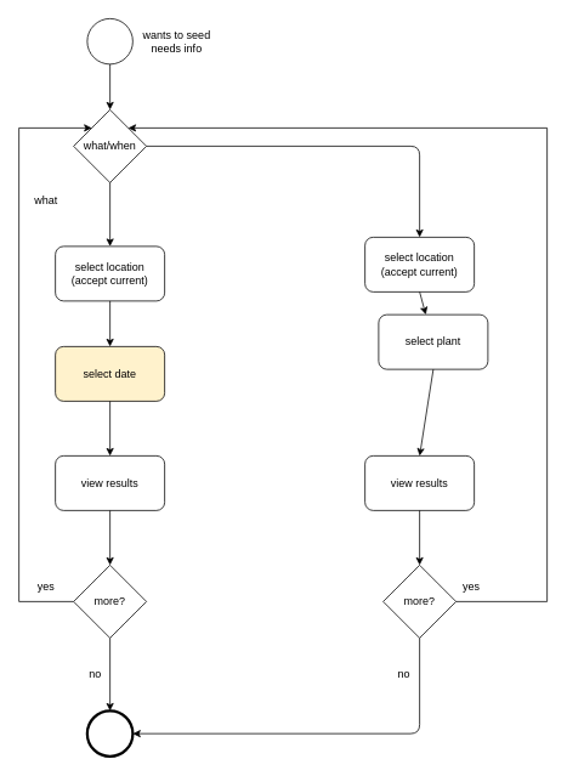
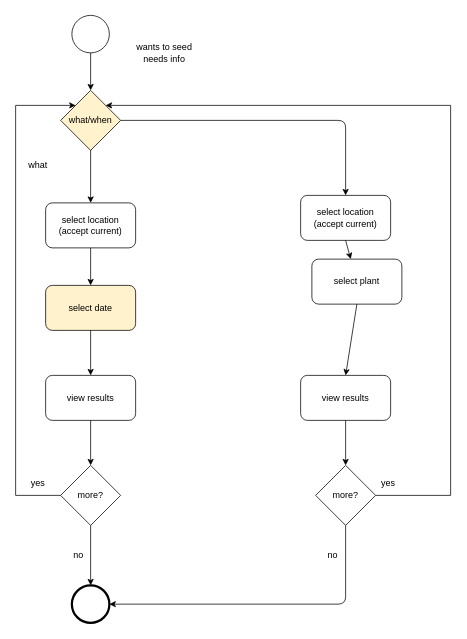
  <mxCell id="0" />
  <mxCell id="1" parent="0" />
  <mxCell id="2" value="select location (accept current)" style="rounded=1;whiteSpace=wrap;html=1;" vertex="1" parent="1"><mxGeometry x="60" y="270" width="120" height="60" as="geometry" /></mxCell>
  <mxCell id="3" value="" style="edgeStyle=orthogonalEdgeStyle;rounded=0;orthogonalLoop=1;jettySize=auto;html=1;entryX=0;entryY=0;entryDx=0;entryDy=0;exitX=0;exitY=0.5;exitDx=0;exitDy=0;" edge="1" parent="1" source="4" target="16"><mxGeometry relative="1" as="geometry"><mxPoint x="240" y="305" as="targetPoint" /><Array as="points"><mxPoint x="20" y="660" /><mxPoint x="20" y="140" /></Array></mxGeometry></mxCell>
  <mxCell id="4" value="more?" style="rhombus;whiteSpace=wrap;html=1;" vertex="1" parent="1"><mxGeometry x="80" y="620" width="80" height="80" as="geometry" /></mxCell>
  <mxCell id="5" value="" style="endArrow=classic;html=1;exitX=0.5;exitY=1;exitDx=0;exitDy=0;entryX=0.5;entryY=0;entryDx=0;entryDy=0;" edge="1" parent="1" source="2" target="6"><mxGeometry width="50" height="50" relative="1" as="geometry"><mxPoint x="60" y="555" as="sourcePoint" /><mxPoint x="120" y="265" as="targetPoint" /></mxGeometry></mxCell>
  <mxCell id="6" value="select date" style="rounded=1;whiteSpace=wrap;html=1;fillColor=#fff2cc;" vertex="1" parent="1"><mxGeometry x="60" y="380" width="120" height="60" as="geometry" /></mxCell>
  <mxCell id="7" value="" style="endArrow=classic;html=1;exitX=0.5;exitY=1;exitDx=0;exitDy=0;entryX=0.5;entryY=0;entryDx=0;entryDy=0;" edge="1" parent="1" source="6" target="8"><mxGeometry width="50" height="50" relative="1" as="geometry"><mxPoint x="60" y="555" as="sourcePoint" /><mxPoint x="120" y="385" as="targetPoint" /></mxGeometry></mxCell>
  <mxCell id="8" value="view results" style="rounded=1;whiteSpace=wrap;html=1;" vertex="1" parent="1"><mxGeometry x="60" y="500" width="120" height="60" as="geometry" /></mxCell>
  <mxCell id="9" value="" style="endArrow=classic;html=1;exitX=0.5;exitY=1;exitDx=0;exitDy=0;entryX=0.5;entryY=0;entryDx=0;entryDy=0;" edge="1" parent="1" source="8" target="4"><mxGeometry width="50" height="50" relative="1" as="geometry"><mxPoint x="60" y="810" as="sourcePoint" /><mxPoint x="110" y="760" as="targetPoint" /></mxGeometry></mxCell>
  <mxCell id="10" value="" style="shape=mxgraph.bpmn.shape;html=1;verticalLabelPosition=bottom;labelBackgroundColor=#ffffff;verticalAlign=top;align=center;perimeter=ellipsePerimeter;outlineConnect=0;outline=standard;symbol=general;" vertex="1" parent="1"><mxGeometry x="95" y="20" width="50" height="50" as="geometry" /></mxCell>
  <mxCell id="11" value="" style="shape=mxgraph.bpmn.shape;html=1;verticalLabelPosition=bottom;labelBackgroundColor=#ffffff;verticalAlign=top;align=center;perimeter=ellipsePerimeter;outlineConnect=0;outline=end;symbol=general;" vertex="1" parent="1"><mxGeometry x="95" y="780" width="50" height="50" as="geometry" /></mxCell>
  <mxCell id="12" value="" style="endArrow=classic;html=1;exitX=0.5;exitY=1;exitDx=0;exitDy=0;entryX=0.5;entryY=0;entryDx=0;entryDy=0;" edge="1" parent="1" source="4" target="11"><mxGeometry width="50" height="50" relative="1" as="geometry"><mxPoint x="60" y="900" as="sourcePoint" /><mxPoint x="110" y="850" as="targetPoint" /></mxGeometry></mxCell>
  <mxCell id="13" value="no" style="text;html=1;strokeColor=none;fillColor=none;align=center;verticalAlign=middle;whiteSpace=wrap;rounded=0;" vertex="1" parent="1"><mxGeometry x="84" y="730" width="40" height="20" as="geometry" /></mxCell>
  <mxCell id="14" value="yes" style="text;html=1;strokeColor=none;fillColor=none;align=center;verticalAlign=middle;whiteSpace=wrap;rounded=0;" vertex="1" parent="1"><mxGeometry x="30" y="634" width="40" height="20" as="geometry" /></mxCell>
  <mxCell id="15" value="" style="endArrow=classic;html=1;entryX=0.5;entryY=0;entryDx=0;entryDy=0;" edge="1" parent="1" target="2"><mxGeometry width="50" height="50" relative="1" as="geometry"><mxPoint x="120" y="190" as="sourcePoint" /><mxPoint x="125" y="70" as="targetPoint" /></mxGeometry></mxCell>
- <mxCell id="16" value="what/when" style="rhombus;whiteSpace=wrap;html=1;" vertex="1" parent="1"><mxGeometry x="80" y="120" width="80" height="80" as="geometry" /></mxCell>
+ <mxCell id="16" value="what/when" style="rhombus;whiteSpace=wrap;html=1;fillColor=#fff2cc;" vertex="1" parent="1"><mxGeometry x="80" y="120" width="80" height="80" as="geometry" /></mxCell>
  <mxCell id="17" value="" style="endArrow=classic;html=1;entryX=0.5;entryY=0;entryDx=0;entryDy=0;" edge="1" parent="1" source="10" target="16"><mxGeometry width="50" height="50" relative="1" as="geometry"><mxPoint x="60" y="900" as="sourcePoint" /><mxPoint x="110" y="850" as="targetPoint" /></mxGeometry></mxCell>
  <mxCell id="18" value="what" style="text;html=1;strokeColor=none;fillColor=none;align=center;verticalAlign=middle;whiteSpace=wrap;rounded=0;" vertex="1" parent="1"><mxGeometry x="30" y="210" width="40" height="20" as="geometry" /></mxCell>
  <mxCell id="19" value="" style="endArrow=classic;html=1;exitX=1;exitY=0.5;exitDx=0;exitDy=0;" edge="1" parent="1" source="16"><mxGeometry width="50" height="50" relative="1" as="geometry"><mxPoint x="60" y="900" as="sourcePoint" /><mxPoint x="460" y="260" as="targetPoint" /><Array as="points"><mxPoint x="460" y="160" /></Array></mxGeometry></mxCell>
  <mxCell id="20" value="&lt;span&gt;select location (accept current)&lt;/span&gt;" style="rounded=1;whiteSpace=wrap;html=1;" vertex="1" parent="1"><mxGeometry x="400" y="260" width="120" height="60" as="geometry" /></mxCell>
  <mxCell id="21" value="" style="endArrow=classic;html=1;exitX=0.5;exitY=1;exitDx=0;exitDy=0;" edge="1" parent="1" source="20" target="22"><mxGeometry width="50" height="50" relative="1" as="geometry"><mxPoint x="60" y="900" as="sourcePoint" /><mxPoint x="460" y="380" as="targetPoint" /></mxGeometry></mxCell>
  <mxCell id="22" value="select plant" style="rounded=1;whiteSpace=wrap;html=1;" vertex="1" parent="1"><mxGeometry x="415" y="345" width="120" height="60" as="geometry" /></mxCell>
  <mxCell id="23" value="more?" style="rhombus;whiteSpace=wrap;html=1;" vertex="1" parent="1"><mxGeometry x="420" y="620" width="80" height="80" as="geometry" /></mxCell>
  <mxCell id="24" value="view results" style="rounded=1;whiteSpace=wrap;html=1;" vertex="1" parent="1"><mxGeometry x="400" y="500" width="120" height="60" as="geometry" /></mxCell>
  <mxCell id="25" value="" style="endArrow=classic;html=1;exitX=0.5;exitY=1;exitDx=0;exitDy=0;entryX=0.5;entryY=0;entryDx=0;entryDy=0;" edge="1" parent="1" source="24" target="23"><mxGeometry width="50" height="50" relative="1" as="geometry"><mxPoint x="383.5" y="810" as="sourcePoint" /><mxPoint x="433.5" y="760" as="targetPoint" /></mxGeometry></mxCell>
  <mxCell id="26" value="yes" style="text;html=1;strokeColor=none;fillColor=none;align=center;verticalAlign=middle;whiteSpace=wrap;rounded=0;" vertex="1" parent="1"><mxGeometry x="496.5" y="634" width="40" height="20" as="geometry" /></mxCell>
  <mxCell id="27" value="" style="endArrow=classic;html=1;exitX=0.5;exitY=1;exitDx=0;exitDy=0;entryX=0.5;entryY=0;entryDx=0;entryDy=0;" edge="1" parent="1" source="22" target="24"><mxGeometry width="50" height="50" relative="1" as="geometry"><mxPoint x="60" y="900" as="sourcePoint" /><mxPoint x="110" y="850" as="targetPoint" /></mxGeometry></mxCell>
  <mxCell id="28" value="" style="edgeStyle=orthogonalEdgeStyle;rounded=0;orthogonalLoop=1;jettySize=auto;html=1;entryX=1;entryY=0;entryDx=0;entryDy=0;exitX=1;exitY=0.5;exitDx=0;exitDy=0;" edge="1" parent="1" source="23" target="16"><mxGeometry relative="1" as="geometry"><mxPoint x="520" y="660" as="sourcePoint" /><mxPoint x="540" y="425" as="targetPoint" /><Array as="points"><mxPoint x="600" y="660" /><mxPoint x="600" y="140" /></Array></mxGeometry></mxCell>
  <mxCell id="29" value="" style="endArrow=classic;html=1;exitX=0.5;exitY=1;exitDx=0;exitDy=0;entryX=1;entryY=0.5;entryDx=0;entryDy=0;" edge="1" parent="1" source="23" target="11"><mxGeometry width="50" height="50" relative="1" as="geometry"><mxPoint x="60" y="900" as="sourcePoint" /><mxPoint x="110" y="850" as="targetPoint" /><Array as="points"><mxPoint x="460" y="805" /></Array></mxGeometry></mxCell>
  <mxCell id="30" value="no" style="text;html=1;strokeColor=none;fillColor=none;align=center;verticalAlign=middle;whiteSpace=wrap;rounded=0;" vertex="1" parent="1"><mxGeometry x="423" y="730" width="40" height="20" as="geometry" /></mxCell>
- <mxCell id="31" value="wants to seed&lt;br&gt;needs info&lt;br&gt;" style="text;html=1;strokeColor=none;fillColor=none;align=center;verticalAlign=middle;whiteSpace=wrap;rounded=0;" vertex="1" parent="1"><mxGeometry x="145" y="35" width="97" height="20" as="geometry" /></mxCell>
+ <mxCell id="31" value="wants to seed&lt;br&gt;needs info&lt;br&gt;" style="text;html=1;strokeColor=none;fillColor=none;align=center;verticalAlign=middle;whiteSpace=wrap;rounded=0;" vertex="1" parent="1"><mxGeometry x="170" y="60" width="97" height="20" as="geometry" /></mxCell>
